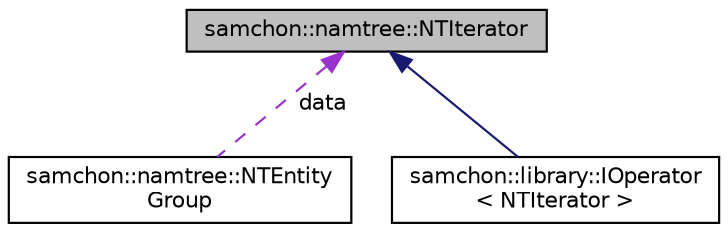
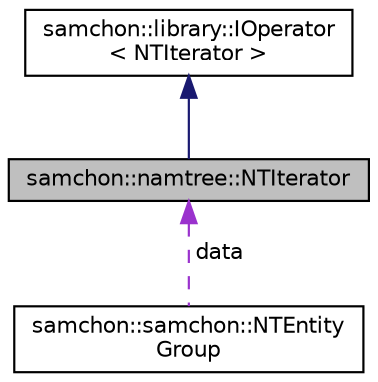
  digraph {
    node [color=black fillcolor=white fontname=Helvetica fontsize=10 shape=record style=filled]
    edge [dir=back fontname=Helvetica fontsize=10 labelfontname=Helvetica labelfontsize=10]
    n1 [fillcolor=grey75 fontcolor=black height=0.2 label="samchon::namtree::NTIterator" width=0.4]
-   n2 [height=0.2 label="samchon::namtree::NTEntity\lGroup" width=0.4]
+   n2 [height=0.2 label="samchon::samchon::NTEntity\lGroup" width=0.4]
    n3 [height=0.2 label="samchon::library::IOperator\l\< NTIterator \>" width=0.4]
    n1 -> n2 [color=darkorchid3 label=" data" style=dashed]
-   n1 -> n3 [color=midnightblue style=solid]
+   n3 -> n1 [color=midnightblue style=solid]
  }
